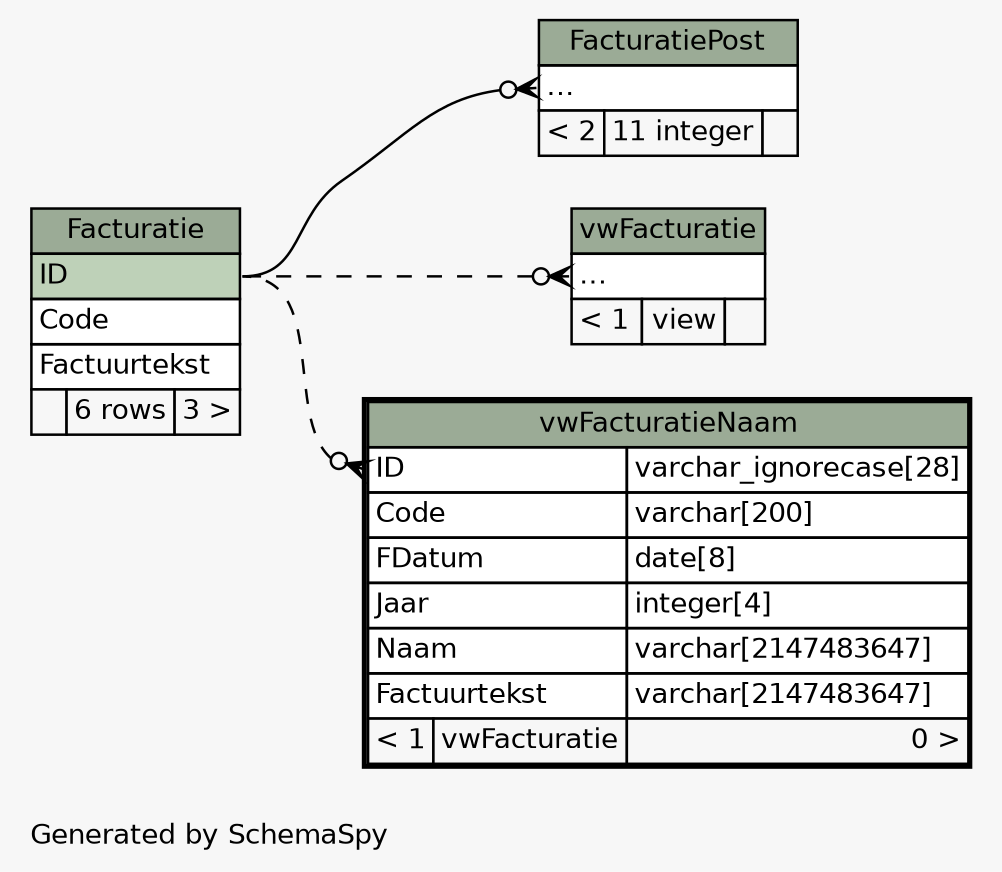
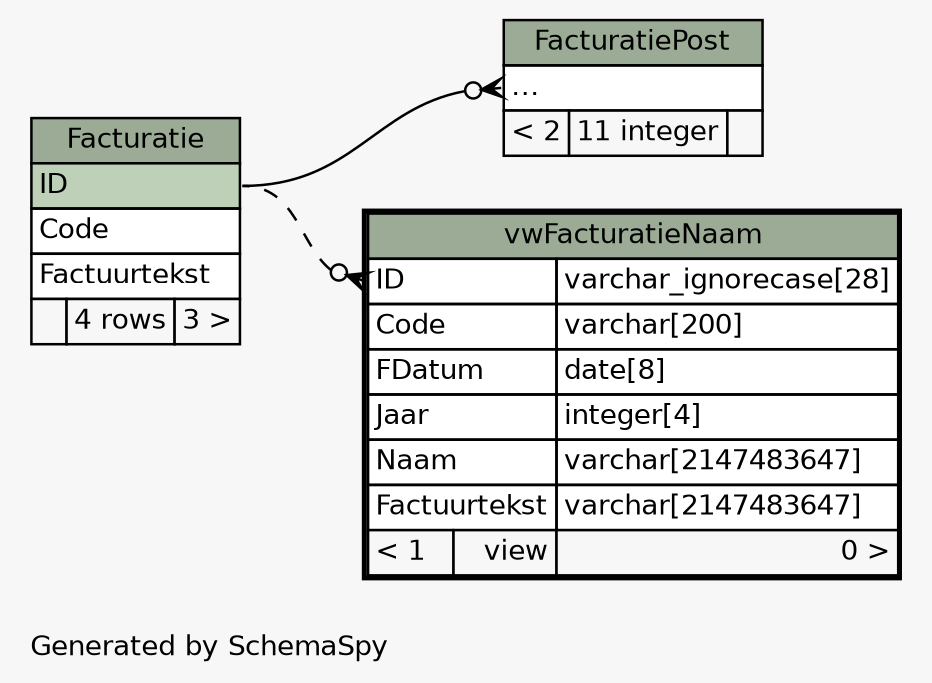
  digraph {
    bgcolor="#f7f7f7"
    fontname=Helvetica
    fontsize=11
    label="\nGenerated by SchemaSpy"
    labeljust=l
    nodesep=0.18
    rankdir=RL
    ranksep=0.46
    node [fontname=Helvetica fontsize=11 shape=plaintext]
    edge [arrowhead=none arrowsize=0.8 arrowtail=crowodot dir=back headport="ID:e" tailport="elipses:w" style=dashed]
    n1 [label=<     <TABLE BORDER="0" CELLBORDER="1" CELLSPACING="0" BGCOLOR="#ffffff">       <TR><TD COLSPAN="3" BGCOLOR="#9bab96" ALIGN="CENTER">FacturatiePost</TD></TR>       <TR><TD PORT="elipses" COLSPAN="3" ALIGN="LEFT">...</TD></TR>       <TR><TD ALIGN="LEFT" BGCOLOR="#f7f7f7">&lt; 2</TD><TD ALIGN="RIGHT" BGCOLOR="#f7f7f7">11 integer</TD><TD ALIGN="RIGHT" BGCOLOR="#f7f7f7">  </TD></TR>     </TABLE>>]
-   n2 [label=<     <TABLE BORDER="0" CELLBORDER="1" CELLSPACING="0" BGCOLOR="#ffffff">       <TR><TD COLSPAN="3" BGCOLOR="#9bab96" ALIGN="CENTER">Facturatie</TD></TR>       <TR><TD PORT="ID" COLSPAN="3" BGCOLOR="#bed1b8" ALIGN="LEFT">ID</TD></TR>       <TR><TD PORT="Code" COLSPAN="3" ALIGN="LEFT">Code</TD></TR>       <TR><TD PORT="Factuurtekst" COLSPAN="3" ALIGN="LEFT">Factuurtekst</TD></TR>       <TR><TD ALIGN="LEFT" BGCOLOR="#f7f7f7">  </TD><TD ALIGN="RIGHT" BGCOLOR="#f7f7f7">6 rows</TD><TD ALIGN="RIGHT" BGCOLOR="#f7f7f7">3 &gt;</TD></TR>     </TABLE>>]
-   n3 [label=<     <TABLE BORDER="0" CELLBORDER="1" CELLSPACING="0" BGCOLOR="#ffffff">       <TR><TD COLSPAN="3" BGCOLOR="#9bab96" ALIGN="CENTER">vwFacturatie</TD></TR>       <TR><TD PORT="elipses" COLSPAN="3" ALIGN="LEFT">...</TD></TR>       <TR><TD ALIGN="LEFT" BGCOLOR="#f7f7f7">&lt; 1</TD><TD ALIGN="RIGHT" BGCOLOR="#f7f7f7">view</TD><TD ALIGN="RIGHT" BGCOLOR="#f7f7f7">  </TD></TR>     </TABLE>>]
-   n4 [label=<     <TABLE BORDER="2" CELLBORDER="1" CELLSPACING="0" BGCOLOR="#ffffff">       <TR><TD COLSPAN="3" BGCOLOR="#9bab96" ALIGN="CENTER">vwFacturatieNaam</TD></TR>       <TR><TD PORT="ID" COLSPAN="2" ALIGN="LEFT">ID</TD><TD PORT="ID.type" ALIGN="LEFT">varchar_ignorecase[28]</TD></TR>       <TR><TD PORT="Code" COLSPAN="2" ALIGN="LEFT">Code</TD><TD PORT="Code.type" ALIGN="LEFT">varchar[200]</TD></TR>       <TR><TD PORT="FDatum" COLSPAN="2" ALIGN="LEFT">FDatum</TD><TD PORT="FDatum.type" ALIGN="LEFT">date[8]</TD></TR>       <TR><TD PORT="Jaar" COLSPAN="2" ALIGN="LEFT">Jaar</TD><TD PORT="Jaar.type" ALIGN="LEFT">integer[4]</TD></TR>       <TR><TD PORT="Naam" COLSPAN="2" ALIGN="LEFT">Naam</TD><TD PORT="Naam.type" ALIGN="LEFT">varchar[2147483647]</TD></TR>       <TR><TD PORT="Factuurtekst" COLSPAN="2" ALIGN="LEFT">Factuurtekst</TD><TD PORT="Factuurtekst.type" ALIGN="LEFT">varchar[2147483647]</TD></TR>       <TR><TD ALIGN="LEFT" BGCOLOR="#f7f7f7">&lt; 1</TD><TD ALIGN="RIGHT" BGCOLOR="#f7f7f7">vwFacturatie</TD><TD ALIGN="RIGHT" BGCOLOR="#f7f7f7">0 &gt;</TD></TR>     </TABLE>>]
+   n2 [label=<     <TABLE BORDER="0" CELLBORDER="1" CELLSPACING="0" BGCOLOR="#ffffff">       <TR><TD COLSPAN="3" BGCOLOR="#9bab96" ALIGN="CENTER">Facturatie</TD></TR>       <TR><TD PORT="ID" COLSPAN="3" BGCOLOR="#bed1b8" ALIGN="LEFT">ID</TD></TR>       <TR><TD PORT="Code" COLSPAN="3" ALIGN="LEFT">Code</TD></TR>       <TR><TD PORT="Factuurtekst" COLSPAN="3" ALIGN="LEFT">Factuurtekst</TD></TR>       <TR><TD ALIGN="LEFT" BGCOLOR="#f7f7f7">  </TD><TD ALIGN="RIGHT" BGCOLOR="#f7f7f7">4 rows</TD><TD ALIGN="RIGHT" BGCOLOR="#f7f7f7">3 &gt;</TD></TR>     </TABLE>>]
+   n4 [label=<     <TABLE BORDER="2" CELLBORDER="1" CELLSPACING="0" BGCOLOR="#ffffff">       <TR><TD COLSPAN="3" BGCOLOR="#9bab96" ALIGN="CENTER">vwFacturatieNaam</TD></TR>       <TR><TD PORT="ID" COLSPAN="2" ALIGN="LEFT">ID</TD><TD PORT="ID.type" ALIGN="LEFT">varchar_ignorecase[28]</TD></TR>       <TR><TD PORT="Code" COLSPAN="2" ALIGN="LEFT">Code</TD><TD PORT="Code.type" ALIGN="LEFT">varchar[200]</TD></TR>       <TR><TD PORT="FDatum" COLSPAN="2" ALIGN="LEFT">FDatum</TD><TD PORT="FDatum.type" ALIGN="LEFT">date[8]</TD></TR>       <TR><TD PORT="Jaar" COLSPAN="2" ALIGN="LEFT">Jaar</TD><TD PORT="Jaar.type" ALIGN="LEFT">integer[4]</TD></TR>       <TR><TD PORT="Naam" COLSPAN="2" ALIGN="LEFT">Naam</TD><TD PORT="Naam.type" ALIGN="LEFT">varchar[2147483647]</TD></TR>       <TR><TD PORT="Factuurtekst" COLSPAN="2" ALIGN="LEFT">Factuurtekst</TD><TD PORT="Factuurtekst.type" ALIGN="LEFT">varchar[2147483647]</TD></TR>       <TR><TD ALIGN="LEFT" BGCOLOR="#f7f7f7">&lt; 1</TD><TD ALIGN="RIGHT" BGCOLOR="#f7f7f7">view</TD><TD ALIGN="RIGHT" BGCOLOR="#f7f7f7">0 &gt;</TD></TR>     </TABLE>>]
    n1 -> n2 [style=""]
-   n3 -> n2
    n4 -> n2 [tailport="ID:w"]
  }
